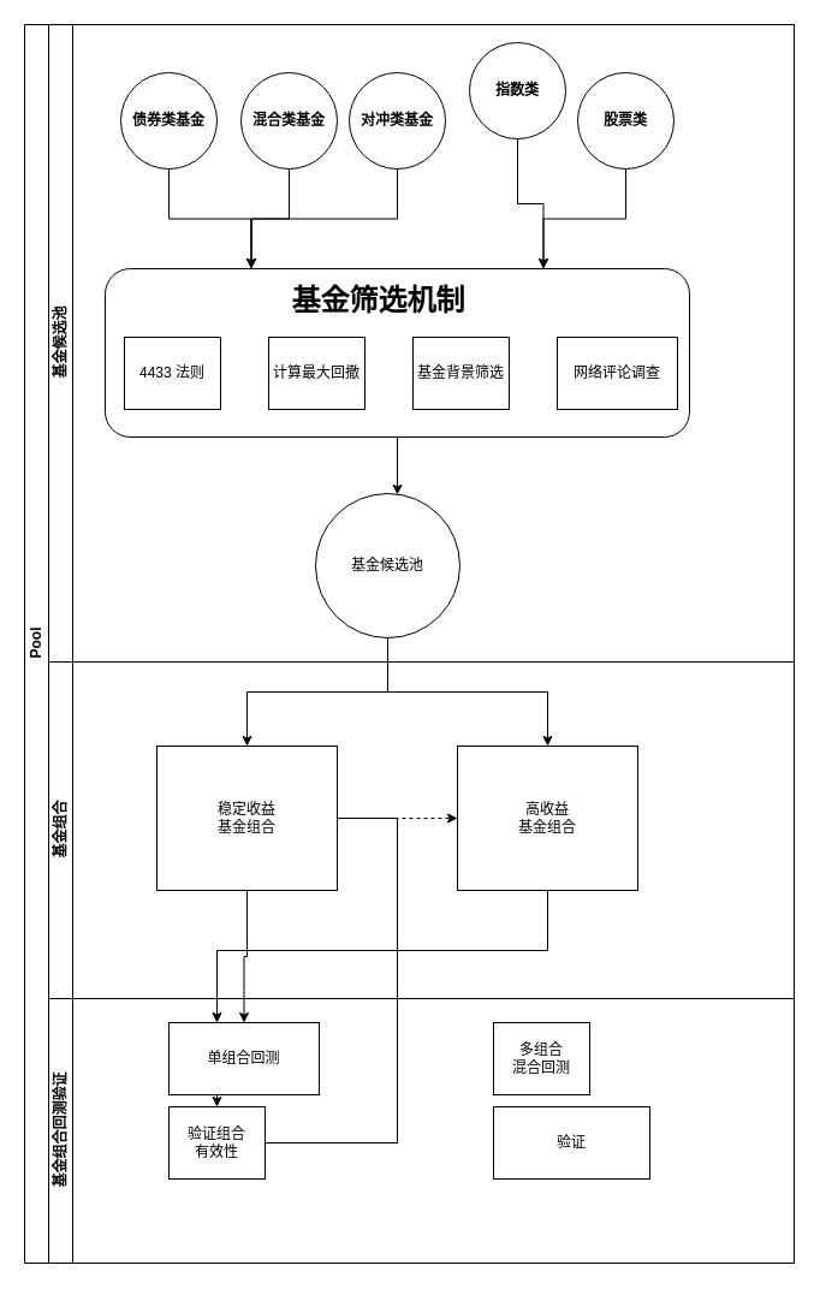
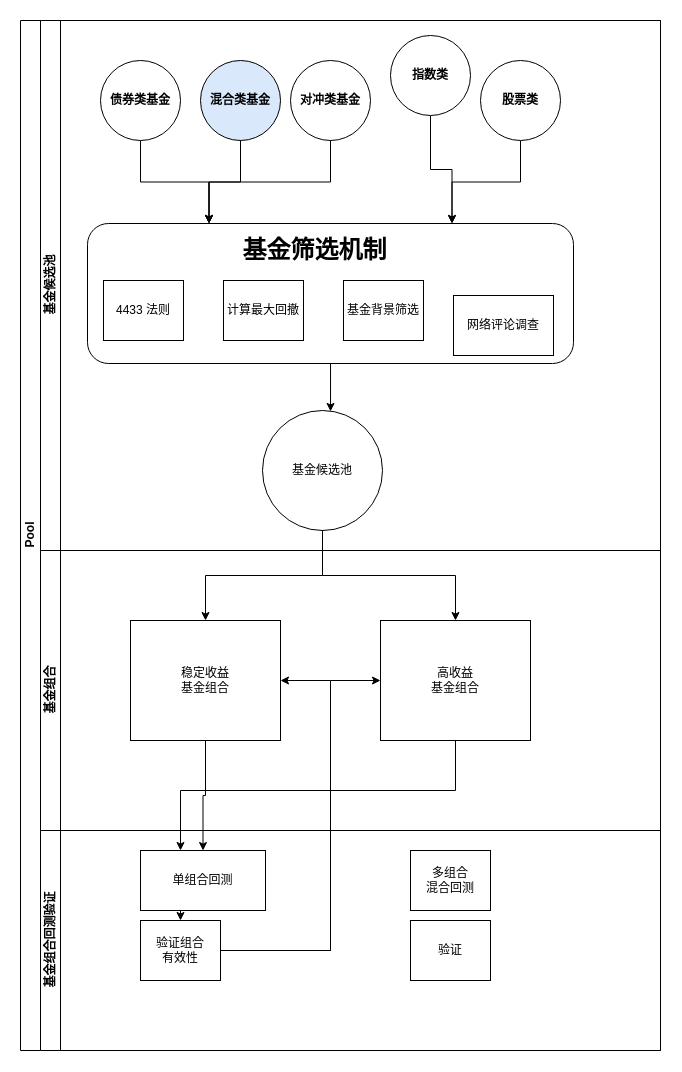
  <mxCell id="0" />
  <mxCell id="1" parent="0" />
  <mxCell id="2" value="Pool" style="swimlane;html=1;childLayout=stackLayout;resizeParent=1;resizeParentMax=0;horizontal=0;startSize=20;horizontalStack=0;" parent="1" vertex="1"><mxGeometry x="20" y="20" width="640" height="1030" as="geometry" /></mxCell>
  <mxCell id="3" value="基金候选池" style="swimlane;html=1;startSize=20;horizontal=0;" parent="2" vertex="1"><mxGeometry x="20" width="620" height="530" as="geometry" /></mxCell>
  <mxCell id="4" style="edgeStyle=orthogonalEdgeStyle;rounded=0;orthogonalLoop=1;jettySize=auto;html=1;entryX=0.25;entryY=0;entryDx=0;entryDy=0;" edge="1" parent="3" source="5" target="11"><mxGeometry relative="1" as="geometry" /></mxCell>
  <mxCell id="5" value="&lt;span style=&quot;font-weight: 600&quot;&gt;债券类基金&lt;/span&gt;" style="ellipse;whiteSpace=wrap;html=1;" parent="3" vertex="1"><mxGeometry x="60" y="40" width="80" height="80" as="geometry" /></mxCell>
  <mxCell id="6" value="基金候选池" style="ellipse;whiteSpace=wrap;html=1;" parent="3" vertex="1"><mxGeometry x="222" y="390" width="120" height="120" as="geometry" /></mxCell>
  <mxCell id="7" value="&lt;span style=&quot;font-weight: 600&quot;&gt;对冲类基金&lt;/span&gt;" style="ellipse;whiteSpace=wrap;html=1;" vertex="1" parent="3"><mxGeometry x="250" y="40" width="80" height="80" as="geometry" /></mxCell>
  <mxCell id="8" style="edgeStyle=orthogonalEdgeStyle;rounded=0;orthogonalLoop=1;jettySize=auto;html=1;entryX=0.75;entryY=0;entryDx=0;entryDy=0;" edge="1" parent="3" source="9" target="11"><mxGeometry relative="1" as="geometry" /></mxCell>
  <mxCell id="9" value="&lt;span style=&quot;font-weight: 600&quot;&gt;股票类&lt;/span&gt;" style="ellipse;whiteSpace=wrap;html=1;" vertex="1" parent="3"><mxGeometry x="440" y="40" width="80" height="80" as="geometry" /></mxCell>
  <mxCell id="10" value="" style="group" vertex="1" connectable="0" parent="3"><mxGeometry x="47" y="200" width="486" height="140" as="geometry" /></mxCell>
  <mxCell id="11" value="" style="rounded=1;whiteSpace=wrap;html=1;" vertex="1" parent="10"><mxGeometry y="3" width="486" height="140" as="geometry" /></mxCell>
  <mxCell id="12" value="4433 法则" style="rounded=0;whiteSpace=wrap;html=1;fontFamily=Helvetica;fontSize=12;fontColor=#000000;align=center;" parent="10" vertex="1"><mxGeometry x="16" y="60" width="80" height="60" as="geometry" /></mxCell>
  <mxCell id="13" value="基金背景筛选" style="rounded=0;whiteSpace=wrap;html=1;fontFamily=Helvetica;fontSize=12;fontColor=#000000;align=center;" parent="10" vertex="1"><mxGeometry x="256" y="60" width="80" height="60" as="geometry" /></mxCell>
  <mxCell id="14" value="计算最大回撤" style="rounded=0;whiteSpace=wrap;html=1;fontFamily=Helvetica;fontSize=12;fontColor=#000000;align=center;" vertex="1" parent="10"><mxGeometry x="136" y="60" width="80" height="60" as="geometry" /></mxCell>
- <mxCell id="15" value="网络评论调查" style="rounded=0;whiteSpace=wrap;html=1;fontFamily=Helvetica;fontSize=12;fontColor=#000000;align=center;" vertex="1" parent="10"><mxGeometry x="376" y="60" width="100" height="60" as="geometry" /></mxCell>
+ <mxCell id="15" value="网络评论调查" style="rounded=0;whiteSpace=wrap;html=1;fontFamily=Helvetica;fontSize=12;fontColor=#000000;align=center;" vertex="1" parent="10"><mxGeometry x="366" y="75" width="100" height="60" as="geometry" /></mxCell>
  <mxCell id="16" value="基金筛选机制" style="text;strokeColor=none;fillColor=none;html=1;fontSize=24;fontStyle=1;verticalAlign=middle;align=center;" vertex="1" parent="10"><mxGeometry x="150" y="10" width="154" height="40" as="geometry" /></mxCell>
  <mxCell id="17" style="edgeStyle=orthogonalEdgeStyle;rounded=0;orthogonalLoop=1;jettySize=auto;html=1;entryX=0.567;entryY=0.008;entryDx=0;entryDy=0;entryPerimeter=0;" edge="1" parent="3" source="11" target="6"><mxGeometry relative="1" as="geometry" /></mxCell>
  <mxCell id="18" style="edgeStyle=orthogonalEdgeStyle;rounded=0;orthogonalLoop=1;jettySize=auto;html=1;entryX=0.75;entryY=0;entryDx=0;entryDy=0;" edge="1" parent="3" source="19" target="11"><mxGeometry relative="1" as="geometry" /></mxCell>
  <mxCell id="19" value="&lt;span style=&quot;font-weight: 600&quot;&gt;指数类&lt;/span&gt;" style="ellipse;whiteSpace=wrap;html=1;" vertex="1" parent="3"><mxGeometry x="350" y="15" width="80" height="80" as="geometry" /></mxCell>
- <mxCell id="20" value="&lt;span style=&quot;font-weight: 600&quot;&gt;混合类基金&lt;/span&gt;" style="ellipse;whiteSpace=wrap;html=1;" vertex="1" parent="3"><mxGeometry x="160" y="40" width="80" height="80" as="geometry" /></mxCell>
+ <mxCell id="20" value="&lt;span style=&quot;font-weight: 600&quot;&gt;混合类基金&lt;/span&gt;" style="ellipse;whiteSpace=wrap;html=1;fillColor=#dae8fc;" vertex="1" parent="3"><mxGeometry x="160" y="40" width="80" height="80" as="geometry" /></mxCell>
  <mxCell id="21" style="edgeStyle=orthogonalEdgeStyle;rounded=0;orthogonalLoop=1;jettySize=auto;html=1;entryX=0.25;entryY=0;entryDx=0;entryDy=0;" edge="1" parent="3" source="7" target="11"><mxGeometry relative="1" as="geometry"><mxPoint x="290" y="200" as="targetPoint" /></mxGeometry></mxCell>
  <mxCell id="22" style="edgeStyle=orthogonalEdgeStyle;rounded=0;orthogonalLoop=1;jettySize=auto;html=1;entryX=0.25;entryY=0;entryDx=0;entryDy=0;" edge="1" parent="3" source="20" target="11"><mxGeometry relative="1" as="geometry"><mxPoint x="240" y="190" as="targetPoint" /></mxGeometry></mxCell>
  <mxCell id="23" value="基金组合" style="swimlane;html=1;startSize=20;horizontal=0;" parent="2" vertex="1"><mxGeometry x="20" y="530" width="620" height="280" as="geometry" /></mxCell>
  <mxCell id="24" value="稳定收益&lt;br&gt;基金组合" style="rounded=0;whiteSpace=wrap;html=1;fontFamily=Helvetica;fontSize=12;fontColor=#000000;align=center;" parent="23" vertex="1"><mxGeometry x="90" y="70" width="150" height="120" as="geometry" /></mxCell>
  <mxCell id="25" value="高收益&lt;br&gt;基金组合" style="rounded=0;whiteSpace=wrap;html=1;fontFamily=Helvetica;fontSize=12;fontColor=#000000;align=center;" vertex="1" parent="23"><mxGeometry x="340" y="70" width="150" height="120" as="geometry" /></mxCell>
  <mxCell id="26" value="基金组合回测验证" style="swimlane;html=1;startSize=20;horizontal=0;" parent="2" vertex="1"><mxGeometry x="20" y="810" width="620" height="220" as="geometry" /></mxCell>
  <mxCell id="27" style="edgeStyle=orthogonalEdgeStyle;rounded=0;orthogonalLoop=1;jettySize=auto;html=1;exitX=0.5;exitY=1;exitDx=0;exitDy=0;entryX=0.5;entryY=0;entryDx=0;entryDy=0;" edge="1" parent="26" source="28" target="30"><mxGeometry relative="1" as="geometry" /></mxCell>
  <mxCell id="28" value="单组合回测" style="rounded=0;whiteSpace=wrap;html=1;fontFamily=Helvetica;fontSize=12;fontColor=#000000;align=center;" parent="26" vertex="1"><mxGeometry x="100" y="20" width="125" height="60" as="geometry" /></mxCell>
  <mxCell id="29" value="多组合&lt;br&gt;混合回测" style="rounded=0;whiteSpace=wrap;html=1;fontFamily=Helvetica;fontSize=12;fontColor=#000000;align=center;" vertex="1" parent="26"><mxGeometry x="370" y="20" width="80" height="60" as="geometry" /></mxCell>
  <mxCell id="30" value="验证组合&lt;br&gt;有效性" style="rounded=0;whiteSpace=wrap;html=1;fontFamily=Helvetica;fontSize=12;fontColor=#000000;align=center;" vertex="1" parent="26"><mxGeometry x="100" y="90" width="80" height="60" as="geometry" /></mxCell>
- <mxCell id="31" value="验证" style="rounded=0;whiteSpace=wrap;html=1;fontFamily=Helvetica;fontSize=12;fontColor=#000000;align=center;" vertex="1" parent="26"><mxGeometry x="370" y="90" width="130" height="60" as="geometry" /></mxCell>
+ <mxCell id="31" value="验证" style="rounded=0;whiteSpace=wrap;html=1;fontFamily=Helvetica;fontSize=12;fontColor=#000000;align=center;" vertex="1" parent="26"><mxGeometry x="370" y="90" width="80" height="60" as="geometry" /></mxCell>
  <mxCell id="32" style="edgeStyle=orthogonalEdgeStyle;rounded=0;orthogonalLoop=1;jettySize=auto;html=1;entryX=0.5;entryY=0;entryDx=0;entryDy=0;" edge="1" parent="2" source="24" target="28"><mxGeometry relative="1" as="geometry" /></mxCell>
- <mxCell id="33" style="edgeStyle=orthogonalEdgeStyle;rounded=0;orthogonalLoop=1;jettySize=auto;html=1;exitX=1;exitY=0.5;exitDx=0;exitDy=0;entryX=1;entryY=0.5;entryDx=0;entryDy=0;endArrow=none;" edge="1" parent="2" source="30" target="24"><mxGeometry relative="1" as="geometry"><Array as="points"><mxPoint x="310" y="930" /><mxPoint x="310" y="660" /></Array></mxGeometry></mxCell>
+ <mxCell id="33" style="edgeStyle=orthogonalEdgeStyle;rounded=0;orthogonalLoop=1;jettySize=auto;html=1;exitX=1;exitY=0.5;exitDx=0;exitDy=0;entryX=1;entryY=0.5;entryDx=0;entryDy=0;" edge="1" parent="2" source="30" target="24"><mxGeometry relative="1" as="geometry"><Array as="points"><mxPoint x="310" y="930" /><mxPoint x="310" y="660" /></Array></mxGeometry></mxCell>
  <mxCell id="34" style="edgeStyle=orthogonalEdgeStyle;rounded=0;orthogonalLoop=1;jettySize=auto;html=1;" edge="1" parent="2" source="25" target="28"><mxGeometry relative="1" as="geometry"><Array as="points"><mxPoint x="435" y="770" /><mxPoint x="160" y="770" /></Array></mxGeometry></mxCell>
- <mxCell id="35" style="edgeStyle=orthogonalEdgeStyle;rounded=0;orthogonalLoop=1;jettySize=auto;html=1;exitX=1;exitY=0.5;exitDx=0;exitDy=0;entryX=0;entryY=0.5;entryDx=0;entryDy=0;dashed=1;" edge="1" parent="2" source="30" target="25"><mxGeometry relative="1" as="geometry"><Array as="points"><mxPoint x="310" y="930" /><mxPoint x="310" y="660" /></Array></mxGeometry></mxCell>
+ <mxCell id="35" style="edgeStyle=orthogonalEdgeStyle;rounded=0;orthogonalLoop=1;jettySize=auto;html=1;exitX=1;exitY=0.5;exitDx=0;exitDy=0;entryX=0;entryY=0.5;entryDx=0;entryDy=0;" edge="1" parent="2" source="30" target="25"><mxGeometry relative="1" as="geometry"><Array as="points"><mxPoint x="310" y="930" /><mxPoint x="310" y="660" /></Array></mxGeometry></mxCell>
  <mxCell id="36" style="edgeStyle=orthogonalEdgeStyle;rounded=0;orthogonalLoop=1;jettySize=auto;html=1;" edge="1" parent="2" source="6" target="24"><mxGeometry relative="1" as="geometry" /></mxCell>
  <mxCell id="37" style="edgeStyle=orthogonalEdgeStyle;rounded=0;orthogonalLoop=1;jettySize=auto;html=1;entryX=0.5;entryY=0;entryDx=0;entryDy=0;" edge="1" parent="2" source="6" target="25"><mxGeometry relative="1" as="geometry" /></mxCell>
